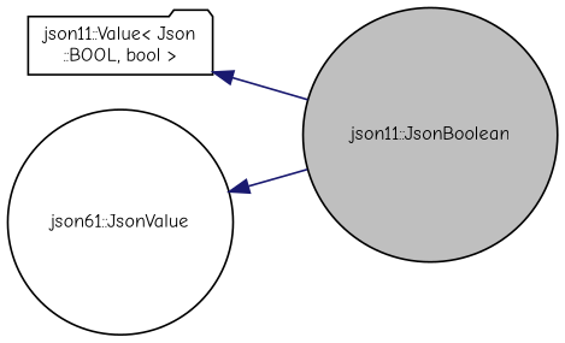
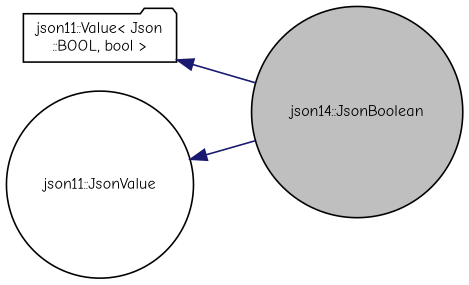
  digraph {
    fontname="Comic Neue"
    rankdir=LR
    node [color=black fillcolor=white fontname="Comic Neue" fontsize=10 shape=circle style=filled]
    edge [color=midnightblue dir=back fontname="Comic Neue" fontsize=10 labelfontname=Helvetica labelfontsize=10 style=solid]
-   n1 [fillcolor=grey75 fontcolor=black height=0.2 label="json11::JsonBoolean" width=0.4]
+   n1 [fillcolor=grey75 fontcolor=black height=0.2 label="json14::JsonBoolean" width=0.4]
    n2 [height=0.2 label="json11::Value\< Json\l::BOOL, bool \>" shape=folder width=0.4]
-   n3 [height=0.2 label="json61::JsonValue" width=0.4]
+   n3 [height=0.2 label="json11::JsonValue" width=0.4]
    n2 -> n1
    n3 -> n1
  }
